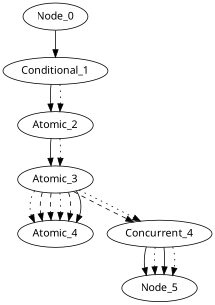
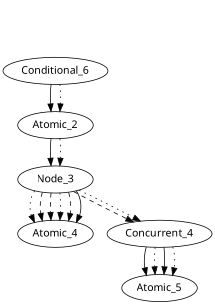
  digraph {
    fontname="Noto Sans"
    node [fontname="Noto Sans"]
    edge [fontname="Noto Sans" style=dotted]
-   Node_0
-   Conditional_1
+   Conditional_1 [label=Conditional_6]
    Atomic_2
-   Node_3 [label=Atomic_3]
+   Node_3
    n5 [label=Atomic_4]
    Concurrent_4
-   Node_5
-   Node_0 -> Conditional_1 [style=solid]
+   Node_5 [label=Atomic_5]
    Conditional_1 -> Atomic_2 [style=solid]
    Conditional_1 -> Atomic_2
    Atomic_2 -> Node_3 [style=solid]
    Atomic_2 -> Node_3
    Node_3 -> n5
    Node_3 -> n5 [style=dashed]
    Node_3 -> n5 [style=dashed]
    Node_3 -> n5
    Node_3 -> n5 [style=dashed]
    Node_3 -> n5 [style=solid]
    Node_3 -> Concurrent_4 [style=dashed]
    Node_3 -> Concurrent_4
    Concurrent_4 -> Node_5 [style=solid]
    Concurrent_4 -> Node_5
    Concurrent_4 -> Node_5 [style=solid]
    Concurrent_4 -> Node_5
  }
